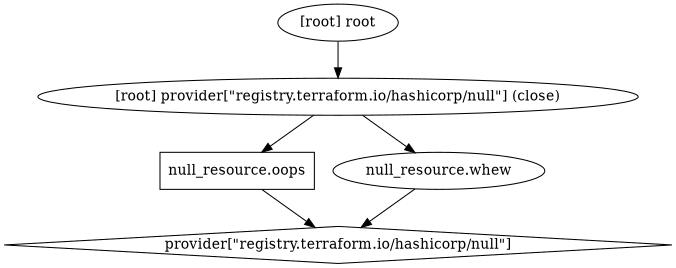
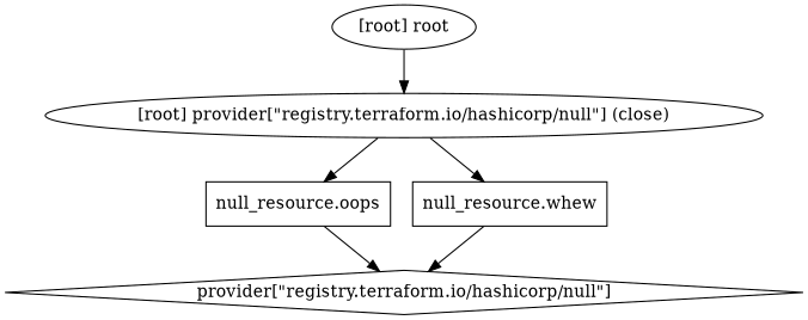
  digraph {
    compound=true
    newrank=true
    fontname="DejaVu Serif"
    node [fontname="DejaVu Serif"]
    edge [fontname="DejaVu Serif"]
    n1 [label="null_resource.oops" shape=box]
    n2 [label="provider[\"registry.terraform.io/hashicorp/null\"]" shape=diamond]
-   n3 [label="null_resource.whew" shape=ellipse]
+   n3 [label="null_resource.whew" shape=box]
    "[root] provider[\"registry.terraform.io/hashicorp/null\"] (close)"
    "[root] root"
    subgraph sub_1 {
      n1
      n2
      n3
      "[root] provider[\"registry.terraform.io/hashicorp/null\"] (close)"
      "[root] root"
    }
    n1 -> n2
    n3 -> n2
    "[root] provider[\"registry.terraform.io/hashicorp/null\"] (close)" -> n1
    "[root] provider[\"registry.terraform.io/hashicorp/null\"] (close)" -> n3
    "[root] root" -> "[root] provider[\"registry.terraform.io/hashicorp/null\"] (close)"
  }
